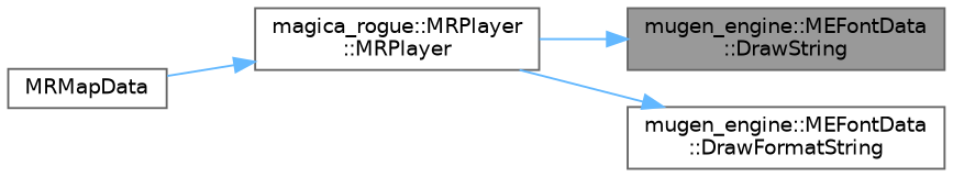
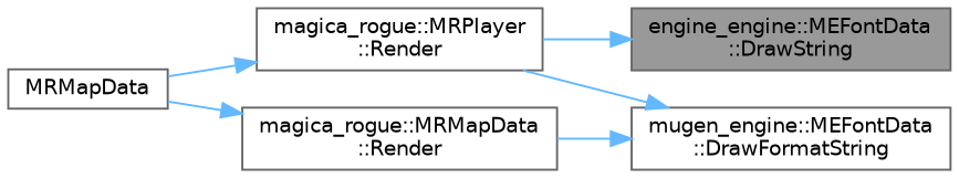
  digraph {
    rankdir=RL
    node [color=grey40 fillcolor=white fontname=Helvetica fontsize=10 shape=box style=filled]
    edge [color=steelblue1 dir=back fontname=Helvetica fontsize=10 labelfontname=Helvetica labelfontsize=10 style=solid]
-   n1 [color=gray40 fillcolor=grey60 fontcolor=black height=0.2 label="mugen_engine::MEFontData\l::DrawString" width=0.4]
-   n2 [height=0.2 label="magica_rogue::MRPlayer\l::MRPlayer" width=0.4]
+   n1 [color=gray40 fillcolor=grey60 fontcolor=black height=0.2 label="engine_engine::MEFontData\l::DrawString" width=0.4]
+   n2 [height=0.2 label="magica_rogue::MRPlayer\l::Render" width=0.4]
    n3 [height=0.2 label="mugen_engine::MEFontData\l::DrawFormatString" width=0.4]
+   n4 [height=0.2 label="magica_rogue::MRMapData\l::Render" width=0.4]
    n5 [height=0.2 label=MRMapData width=0.4]
    n1 -> n2
    n2 -> n5
    n3 -> n2
+   n3 -> n4
+   n4 -> n5
  }
